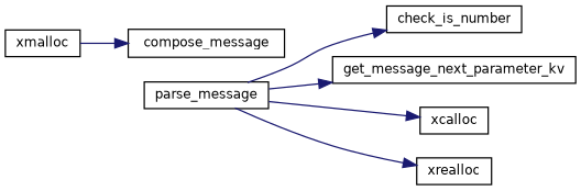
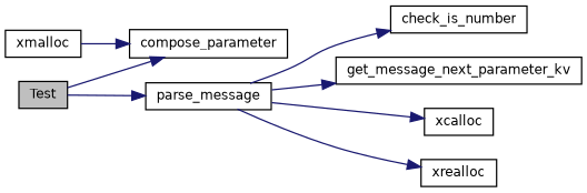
  digraph {
    rankdir=LR
    node [color=black fillcolor=white fontname=Helvetica fontsize=10 shape=record style=filled]
    edge [color=midnightblue fontname=Helvetica fontsize=10 labelfontname=Helvetica labelfontsize=10 style=solid]
-   n2 [height=0.2 label=compose_message width=0.4]
+   n1 [fillcolor=grey75 fontcolor=black height=0.2 label=Test width=0.4]
+   n2 [height=0.2 label=compose_parameter width=0.4]
    n3 [height=0.2 label=parse_message width=0.4]
    n4 [height=0.2 label=check_is_number width=0.4]
    n5 [height=0.2 label=get_message_next_parameter_kv width=0.4]
    n6 [height=0.2 label=xcalloc width=0.4]
    n7 [height=0.2 label=xrealloc width=0.4]
    n8 [height=0.2 label=xmalloc width=0.4]
+   n1 -> n2
+   n1 -> n3
    n3 -> n4
    n3 -> n5
    n3 -> n6
    n3 -> n7
    n8 -> n2
  }
